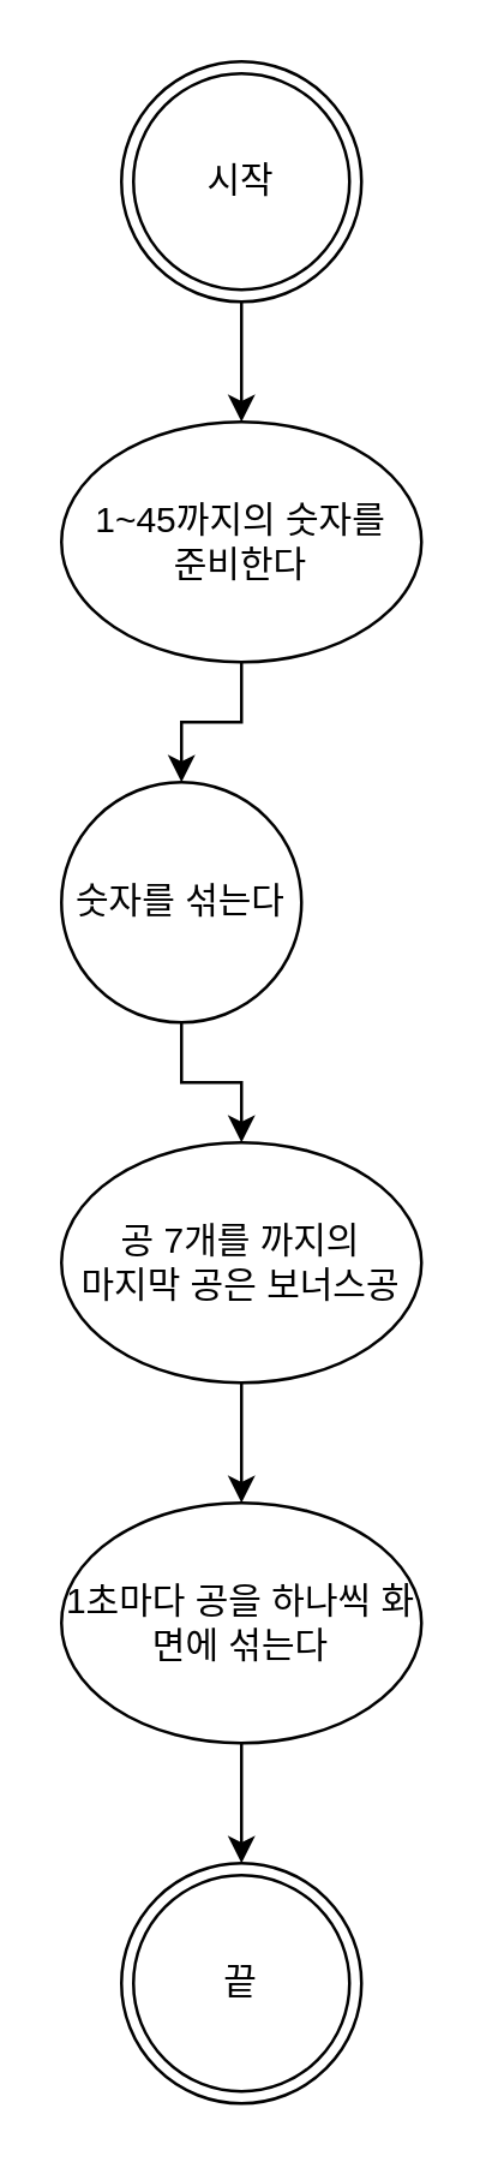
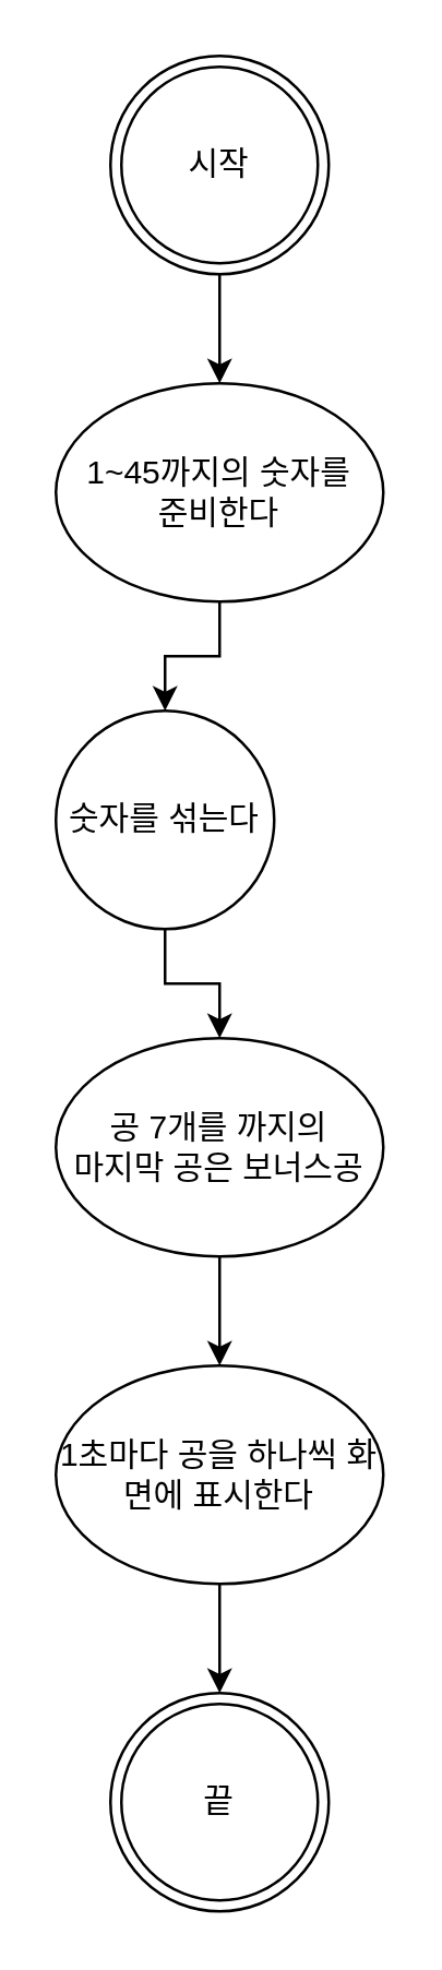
  <mxCell id="0" />
  <mxCell id="1" parent="0" />
  <mxCell id="2" value="" style="edgeStyle=orthogonalEdgeStyle;rounded=0;orthogonalLoop=1;jettySize=auto;html=1;" edge="1" parent="1" source="3" target="5"><mxGeometry relative="1" as="geometry" /></mxCell>
  <mxCell id="3" value="시작" style="ellipse;shape=doubleEllipse;whiteSpace=wrap;html=1;aspect=fixed;" vertex="1" parent="1"><mxGeometry x="40" y="20" width="80" height="80" as="geometry" /></mxCell>
  <mxCell id="4" value="" style="edgeStyle=orthogonalEdgeStyle;rounded=0;orthogonalLoop=1;jettySize=auto;html=1;" edge="1" parent="1" source="5" target="7"><mxGeometry relative="1" as="geometry" /></mxCell>
  <mxCell id="5" value="1~45까지의 숫자를&lt;br&gt;준비한다" style="ellipse;whiteSpace=wrap;html=1;" vertex="1" parent="1"><mxGeometry x="20" y="140" width="120" height="80" as="geometry" /></mxCell>
  <mxCell id="6" value="" style="edgeStyle=orthogonalEdgeStyle;rounded=0;orthogonalLoop=1;jettySize=auto;html=1;" edge="1" parent="1" source="7" target="9"><mxGeometry relative="1" as="geometry" /></mxCell>
  <mxCell id="7" value="숫자를 섞는다" style="ellipse;whiteSpace=wrap;html=1;" vertex="1" parent="1"><mxGeometry x="20" y="260" width="80" height="80" as="geometry" /></mxCell>
  <mxCell id="8" value="" style="edgeStyle=orthogonalEdgeStyle;rounded=0;orthogonalLoop=1;jettySize=auto;html=1;" edge="1" parent="1" source="9" target="11"><mxGeometry relative="1" as="geometry" /></mxCell>
  <mxCell id="9" value="공 7개를 까지의&lt;br&gt;마지막 공은 보너스공" style="ellipse;whiteSpace=wrap;html=1;" vertex="1" parent="1"><mxGeometry x="20" y="380" width="120" height="80" as="geometry" /></mxCell>
  <mxCell id="10" value="" style="edgeStyle=orthogonalEdgeStyle;rounded=0;orthogonalLoop=1;jettySize=auto;html=1;" edge="1" parent="1" source="11" target="12"><mxGeometry relative="1" as="geometry" /></mxCell>
- <mxCell id="11" value="1초마다 공을 하나씩 화면에 섞는다" style="ellipse;whiteSpace=wrap;html=1;" vertex="1" parent="1"><mxGeometry x="20" y="500" width="120" height="80" as="geometry" /></mxCell>
+ <mxCell id="11" value="1초마다 공을 하나씩 화면에 표시한다" style="ellipse;whiteSpace=wrap;html=1;" vertex="1" parent="1"><mxGeometry x="20" y="500" width="120" height="80" as="geometry" /></mxCell>
  <mxCell id="12" value="끝" style="ellipse;shape=doubleEllipse;whiteSpace=wrap;html=1;aspect=fixed;" vertex="1" parent="1"><mxGeometry x="40" y="620" width="80" height="80" as="geometry" /></mxCell>
